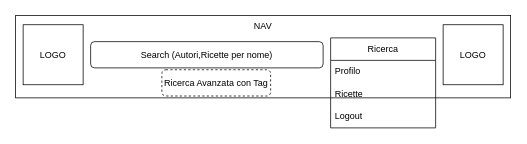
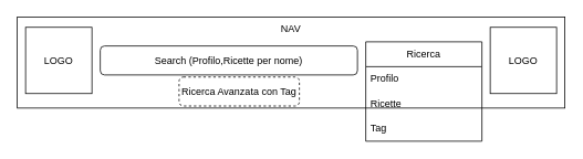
  <mxCell id="0" />
  <mxCell id="1" parent="0" />
  <mxCell id="2" value="NAV" style="rounded=0;whiteSpace=wrap;html=1;horizontal=1;verticalAlign=top;" parent="1" vertex="1"><mxGeometry x="20" y="20" width="660" height="110" as="geometry" /></mxCell>
  <mxCell id="3" value="Ricerca" style="swimlane;fontStyle=0;childLayout=stackLayout;horizontal=1;startSize=30;horizontalStack=0;resizeParent=1;resizeParentMax=0;resizeLast=0;collapsible=1;marginBottom=0;whiteSpace=wrap;html=1;" parent="1" vertex="1"><mxGeometry x="440" y="50" width="140" height="120" as="geometry" /></mxCell>
  <mxCell id="4" value="Profilo" style="text;strokeColor=none;fillColor=none;align=left;verticalAlign=middle;spacingLeft=4;spacingRight=4;overflow=hidden;points=[[0,0.5],[1,0.5]];portConstraint=eastwest;rotatable=0;whiteSpace=wrap;html=1;" parent="3" vertex="1"><mxGeometry y="30" width="140" height="30" as="geometry" /></mxCell>
  <mxCell id="5" value="Ricette" style="text;strokeColor=none;fillColor=none;align=left;verticalAlign=middle;spacingLeft=4;spacingRight=4;overflow=hidden;points=[[0,0.5],[1,0.5]];portConstraint=eastwest;rotatable=0;whiteSpace=wrap;html=1;" parent="3" vertex="1"><mxGeometry y="60" width="140" height="30" as="geometry" /></mxCell>
- <mxCell id="6" value="Logout" style="text;strokeColor=none;fillColor=none;align=left;verticalAlign=middle;spacingLeft=4;spacingRight=4;overflow=hidden;points=[[0,0.5],[1,0.5]];portConstraint=eastwest;rotatable=0;whiteSpace=wrap;html=1;" parent="3" vertex="1"><mxGeometry y="90" width="140" height="30" as="geometry" /></mxCell>
- <mxCell id="7" value="Search (Autori,Ricette per nome)" style="rounded=1;whiteSpace=wrap;html=1;" parent="1" vertex="1"><mxGeometry x="120" y="55" width="310" height="35" as="geometry" /></mxCell>
+ <mxCell id="6" value="Tag" style="text;strokeColor=none;fillColor=none;align=left;verticalAlign=middle;spacingLeft=4;spacingRight=4;overflow=hidden;points=[[0,0.5],[1,0.5]];portConstraint=eastwest;rotatable=0;whiteSpace=wrap;html=1;" parent="3" vertex="1"><mxGeometry y="90" width="140" height="30" as="geometry" /></mxCell>
+ <mxCell id="7" value="Search (Profilo,Ricette per nome)" style="rounded=1;whiteSpace=wrap;html=1;" parent="1" vertex="1"><mxGeometry x="120" y="55" width="310" height="35" as="geometry" /></mxCell>
  <mxCell id="8" value="LOGO" style="whiteSpace=wrap;html=1;aspect=fixed;" parent="1" vertex="1"><mxGeometry x="30" y="32.5" width="80" height="80" as="geometry" /></mxCell>
  <mxCell id="9" value="Ricerca Avanzata con Tag" style="rounded=1;whiteSpace=wrap;html=1;dashed=1;" parent="1" vertex="1"><mxGeometry x="215" y="92.5" width="145" height="35" as="geometry" /></mxCell>
  <mxCell id="10" value="LOGO" style="whiteSpace=wrap;html=1;aspect=fixed;" vertex="1" parent="1"><mxGeometry x="590" y="32.5" width="80" height="80" as="geometry" /></mxCell>
